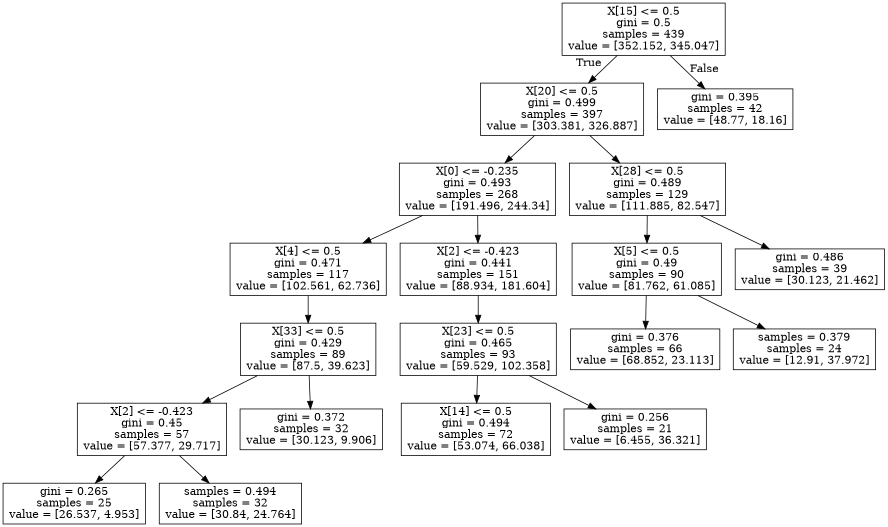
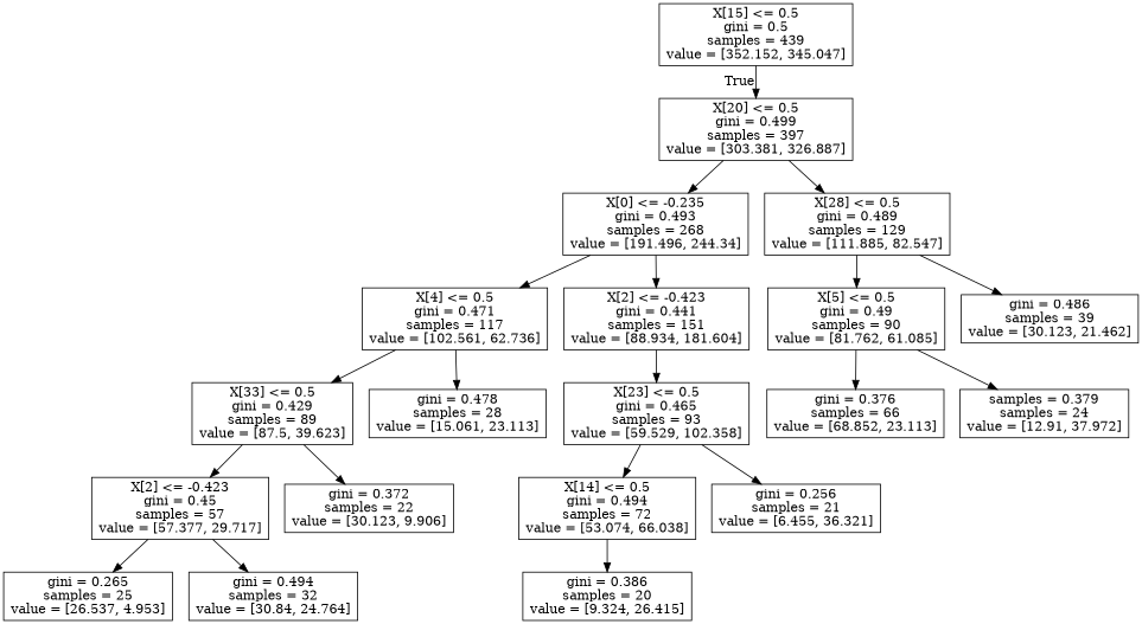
  digraph {
    node [shape=box]
    n1 [label="X[15] <= 0.5\ngini = 0.5\nsamples = 439\nvalue = [352.152, 345.047]"]
    n2 [label="X[20] <= 0.5\ngini = 0.499\nsamples = 397\nvalue = [303.381, 326.887]"]
-   n3 [label="gini = 0.395\nsamples = 42\nvalue = [48.77, 18.16]"]
    n4 [label="X[0] <= -0.235\ngini = 0.493\nsamples = 268\nvalue = [191.496, 244.34]"]
    n5 [label="X[28] <= 0.5\ngini = 0.489\nsamples = 129\nvalue = [111.885, 82.547]"]
    n6 [label="X[4] <= 0.5\ngini = 0.471\nsamples = 117\nvalue = [102.561, 62.736]"]
    n7 [label="X[2] <= -0.423\ngini = 0.441\nsamples = 151\nvalue = [88.934, 181.604]"]
    n8 [label="X[5] <= 0.5\ngini = 0.49\nsamples = 90\nvalue = [81.762, 61.085]"]
    n9 [label="gini = 0.486\nsamples = 39\nvalue = [30.123, 21.462]"]
    n10 [label="X[33] <= 0.5\ngini = 0.429\nsamples = 89\nvalue = [87.5, 39.623]"]
+   n11 [label="gini = 0.478\nsamples = 28\nvalue = [15.061, 23.113]"]
    n12 [label="X[23] <= 0.5\ngini = 0.465\nsamples = 93\nvalue = [59.529, 102.358]"]
    n13 [label="X[2] <= -0.423\ngini = 0.45\nsamples = 57\nvalue = [57.377, 29.717]"]
-   n14 [label="gini = 0.372\nsamples = 32\nvalue = [30.123, 9.906]"]
+   n14 [label="gini = 0.372\nsamples = 22\nvalue = [30.123, 9.906]"]
    n15 [label="gini = 0.265\nsamples = 25\nvalue = [26.537, 4.953]"]
-   n16 [label="samples = 0.494\nsamples = 32\nvalue = [30.84, 24.764]"]
+   n16 [label="gini = 0.494\nsamples = 32\nvalue = [30.84, 24.764]"]
    n17 [label="X[14] <= 0.5\ngini = 0.494\nsamples = 72\nvalue = [53.074, 66.038]"]
    n18 [label="gini = 0.256\nsamples = 21\nvalue = [6.455, 36.321]"]
+   n19 [label="gini = 0.386\nsamples = 20\nvalue = [9.324, 26.415]"]
    n20 [label="gini = 0.376\nsamples = 66\nvalue = [68.852, 23.113]"]
    n21 [label="samples = 0.379\nsamples = 24\nvalue = [12.91, 37.972]"]
    n1 -> n2 [headlabel=True labelangle=45 labeldistance=2.5]
-   n1 -> n3 [headlabel=False labelangle=-45 labeldistance=2.5]
    n2 -> n4
    n2 -> n5
    n4 -> n6
    n4 -> n7
    n5 -> n8
    n5 -> n9
    n6 -> n10
+   n6 -> n11
    n7 -> n12
    n8 -> n20
    n8 -> n21
    n10 -> n13
    n10 -> n14
    n12 -> n17
    n12 -> n18
    n13 -> n15
    n13 -> n16
+   n17 -> n19
  }
